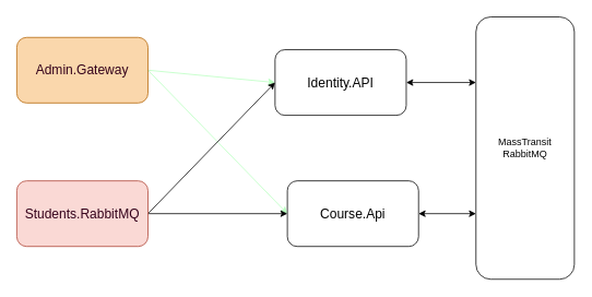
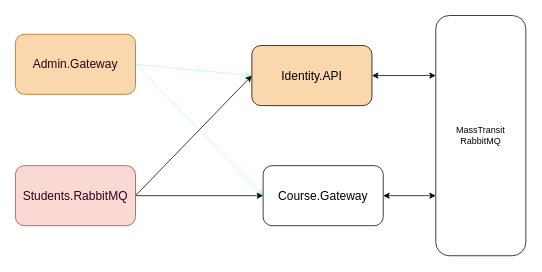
  <mxCell id="0" />
  <mxCell id="1" parent="0" />
  <mxCell id="2" style="edgeStyle=none;html=1;exitX=1;exitY=0.5;exitDx=0;exitDy=0;entryX=0;entryY=0.5;entryDx=0;entryDy=0;fontSize=16;fillColor=#60a917;strokeColor=#B8FFBF;" edge="1" parent="1" source="4" target="5"><mxGeometry relative="1" as="geometry" /></mxCell>
  <mxCell id="3" style="edgeStyle=none;html=1;exitX=1;exitY=0.5;exitDx=0;exitDy=0;entryX=0;entryY=0.5;entryDx=0;entryDy=0;fontSize=16;fillColor=#60a917;strokeColor=#B8FFBF;" edge="1" parent="1" source="4" target="6"><mxGeometry relative="1" as="geometry" /></mxCell>
  <mxCell id="4" value="Admin.Gateway" style="rounded=1;whiteSpace=wrap;html=1;fontSize=16;fillColor=#fad7ac;strokeColor=#b46504;fontColor=#33001A;" vertex="1" parent="1"><mxGeometry x="20" y="45" width="160" height="80" as="geometry" /></mxCell>
- <mxCell id="5" value="Identity.API" style="rounded=1;whiteSpace=wrap;html=1;fontSize=16;" vertex="1" parent="1"><mxGeometry x="335" y="60" width="160" height="80" as="geometry" /></mxCell>
- <mxCell id="6" value="Course.Api" style="rounded=1;whiteSpace=wrap;html=1;fontSize=16;" vertex="1" parent="1"><mxGeometry x="350" y="220" width="160" height="80" as="geometry" /></mxCell>
+ <mxCell id="5" value="Identity.API" style="rounded=1;whiteSpace=wrap;html=1;fontSize=16;fillColor=#fad7ac;" vertex="1" parent="1"><mxGeometry x="335" y="60" width="160" height="80" as="geometry" /></mxCell>
+ <mxCell id="6" value="Course.Gateway" style="rounded=1;whiteSpace=wrap;html=1;fontSize=16;" vertex="1" parent="1"><mxGeometry x="350" y="220" width="160" height="80" as="geometry" /></mxCell>
  <mxCell id="7" style="edgeStyle=none;html=1;exitX=1;exitY=0.5;exitDx=0;exitDy=0;entryX=0;entryY=0.5;entryDx=0;entryDy=0;fontSize=16;" edge="1" parent="1" source="9" target="5"><mxGeometry relative="1" as="geometry" /></mxCell>
  <mxCell id="8" style="edgeStyle=none;html=1;exitX=1;exitY=0.5;exitDx=0;exitDy=0;entryX=0;entryY=0.5;entryDx=0;entryDy=0;fontSize=16;" edge="1" parent="1" source="9" target="6"><mxGeometry relative="1" as="geometry" /></mxCell>
  <mxCell id="9" value="Students.RabbitMQ" style="rounded=1;whiteSpace=wrap;html=1;fontSize=16;fillColor=#fad9d5;strokeColor=#ae4132;fontColor=#33001A;" vertex="1" parent="1"><mxGeometry x="20" y="220" width="160" height="80" as="geometry" /></mxCell>
  <mxCell id="10" value="MassTransit&lt;br&gt;RabbitMQ" style="rounded=1;whiteSpace=wrap;html=1;" vertex="1" parent="1"><mxGeometry x="580" y="20" width="120" height="320" as="geometry" /></mxCell>
  <mxCell id="11" value="" style="endArrow=classic;startArrow=classic;html=1;exitX=1;exitY=0.5;exitDx=0;exitDy=0;entryX=0;entryY=0.25;entryDx=0;entryDy=0;" edge="1" parent="1" source="5" target="10"><mxGeometry width="50" height="50" relative="1" as="geometry"><mxPoint x="510" y="60" as="sourcePoint" /><mxPoint x="570" y="60" as="targetPoint" /></mxGeometry></mxCell>
  <mxCell id="12" value="" style="endArrow=classic;startArrow=classic;html=1;exitX=1;exitY=0.5;exitDx=0;exitDy=0;entryX=0;entryY=0.75;entryDx=0;entryDy=0;" edge="1" parent="1" source="6" target="10"><mxGeometry width="50" height="50" relative="1" as="geometry"><mxPoint x="500" y="299.67" as="sourcePoint" /><mxPoint x="580" y="299.67" as="targetPoint" /></mxGeometry></mxCell>
